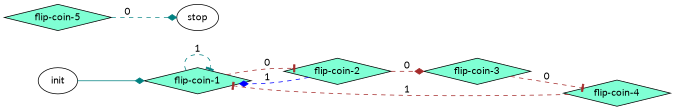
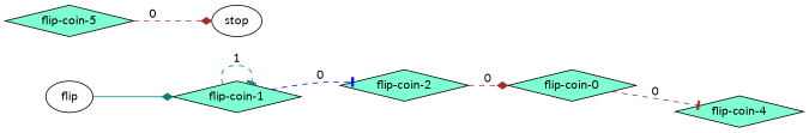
  digraph {
    fontname=Lato
    rankdir=LR
    node [fontname=Lato color=black fillcolor=aquamarine shape=diamond style=filled]
    edge [arrowhead=diamond color=teal fontname=Lato style=dashed]
-   n1 [label=init color="" fillcolor="" shape="" style=""]
+   n1 [label=flip color="" fillcolor="" shape="" style=""]
    n2 [label="flip-coin-1"]
    n3 [label="flip-coin-2"]
-   n4 [label="flip-coin-3"]
+   n4 [label="flip-coin-0"]
    n5 [label="flip-coin-4"]
    n6 [label="flip-coin-5"]
    n7 [label=stop color="" fillcolor="" shape="" style=""]
    n1 -> n2 [style=""]
    n2 -> n2 [arrowhead=tee label=1]
-   n2 -> n3 [arrowhead=tee color=brown label=0]
-   n3 -> n2 [color=blue label=1]
+   n2 -> n3 [arrowhead=tee color=blue label=0]
    n3 -> n4 [color=brown label=0]
    n4 -> n5 [arrowhead=tee color=brown label=0]
-   n5 -> n2 [arrowhead=tee color=brown label=1]
-   n6 -> n7 [label=0]
+   n6 -> n7 [color=brown label=0]
  }
